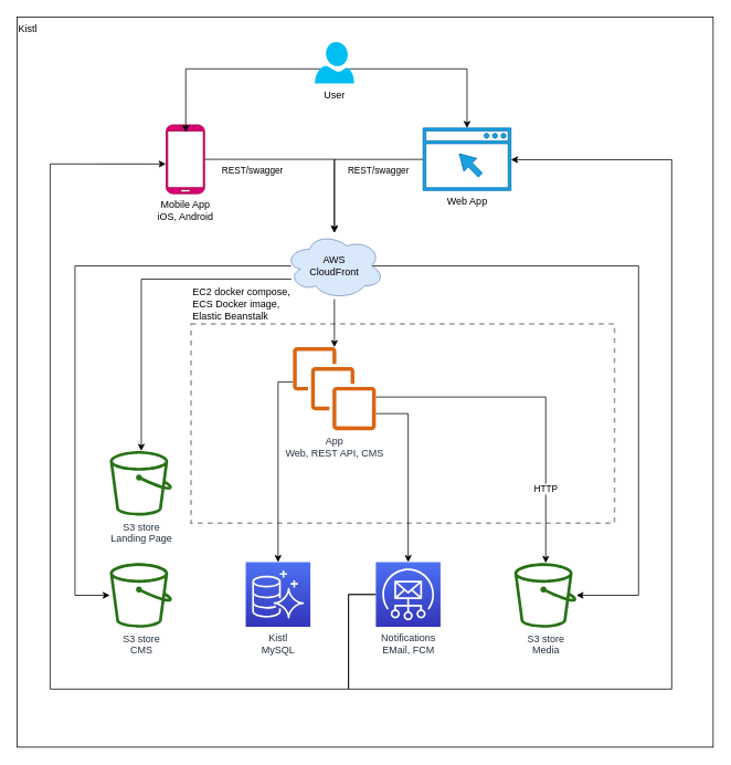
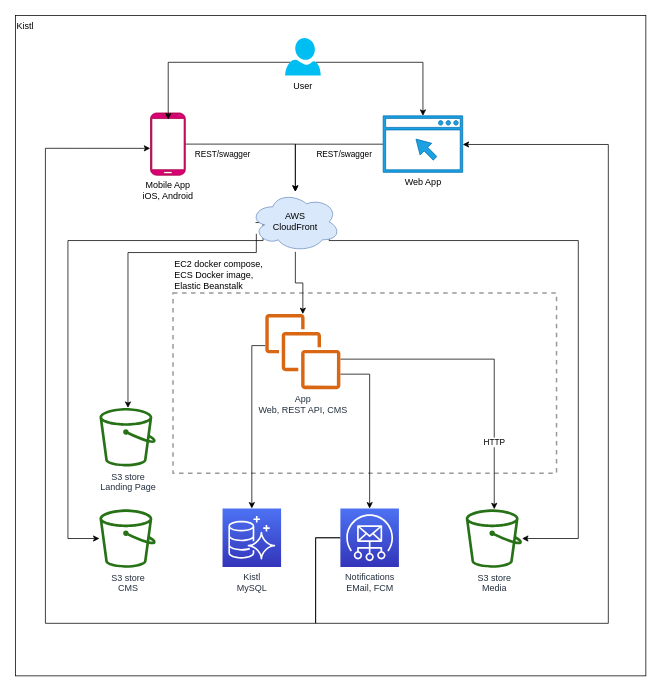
  <mxCell id="0" />
  <mxCell id="1" parent="0" />
  <mxCell id="2" value="&lt;font color=&quot;#000000&quot;&gt;Kistl&lt;/font&gt;" style="rounded=0;whiteSpace=wrap;html=1;strokeWidth=1;fontColor=#808080;align=left;labelPosition=center;verticalLabelPosition=middle;verticalAlign=top;horizontal=1;" parent="1" vertex="1"><mxGeometry x="20" y="20" width="840" height="880" as="geometry" /></mxCell>
  <mxCell id="3" value="EC2 docker compose,&lt;br&gt;ECS Docker image,&lt;br&gt;Elastic Beanstalk" style="rounded=0;whiteSpace=wrap;html=1;dashed=1;align=left;labelPosition=center;verticalLabelPosition=top;verticalAlign=bottom;strokeWidth=2;strokeColor=#999999;" parent="1" vertex="1"><mxGeometry x="230" y="390" width="511" height="240" as="geometry" /></mxCell>
  <mxCell id="4" style="edgeStyle=orthogonalEdgeStyle;rounded=0;orthogonalLoop=1;jettySize=auto;html=1;" parent="1" source="6" target="26" edge="1"><mxGeometry relative="1" as="geometry"><Array as="points" /><mxPoint x="380" y="290" as="targetPoint" /></mxGeometry></mxCell>
  <mxCell id="5" value="REST/swagger" style="edgeLabel;html=1;align=center;verticalAlign=top;resizable=0;points=[];" parent="4" vertex="1" connectable="0"><mxGeometry x="-0.536" y="-4" relative="1" as="geometry"><mxPoint y="-3.99" as="offset" /></mxGeometry></mxCell>
  <mxCell id="6" value="&lt;font color=&quot;#000000&quot;&gt;Mobile App&lt;br&gt;iOS, Android&lt;br&gt;&lt;/font&gt;" style="verticalLabelPosition=bottom;verticalAlign=top;html=1;shadow=0;dashed=0;strokeWidth=1;shape=mxgraph.android.phone2;strokeColor=#A50040;fillColor=#d80073;fontColor=#ffffff;" parent="1" vertex="1"><mxGeometry x="200" y="150.005" width="46.41" height="83" as="geometry" /></mxCell>
  <mxCell id="7" style="edgeStyle=orthogonalEdgeStyle;rounded=0;orthogonalLoop=1;jettySize=auto;html=1;" parent="1" source="11" target="12" edge="1"><mxGeometry relative="1" as="geometry"><Array as="points"><mxPoint x="335" y="460" /></Array></mxGeometry></mxCell>
  <mxCell id="8" style="edgeStyle=orthogonalEdgeStyle;rounded=0;orthogonalLoop=1;jettySize=auto;html=1;" parent="1" source="11" target="16" edge="1"><mxGeometry relative="1" as="geometry"><Array as="points"><mxPoint x="658" y="478" /></Array></mxGeometry></mxCell>
  <mxCell id="9" value="HTTP" style="edgeLabel;html=1;align=center;verticalAlign=middle;resizable=0;points=[];" parent="8" vertex="1" connectable="0"><mxGeometry x="0.212" y="-4" relative="1" as="geometry"><mxPoint x="3.5" y="70.07" as="offset" /></mxGeometry></mxCell>
  <mxCell id="10" value="" style="edgeStyle=orthogonalEdgeStyle;rounded=0;orthogonalLoop=1;jettySize=auto;html=1;" parent="1" source="11" target="15" edge="1"><mxGeometry x="0.276" relative="1" as="geometry"><Array as="points"><mxPoint x="492" y="498" /></Array><mxPoint as="offset" /></mxGeometry></mxCell>
  <mxCell id="11" value="App&lt;br&gt;Web, REST API, CMS" style="outlineConnect=0;fontColor=#232F3E;gradientColor=none;fillColor=#D86613;strokeColor=none;dashed=0;verticalLabelPosition=bottom;verticalAlign=top;align=center;html=1;fontSize=12;fontStyle=0;aspect=fixed;pointerEvents=1;shape=mxgraph.aws4.instances;" parent="1" vertex="1"><mxGeometry x="353" y="418" width="100" height="100" as="geometry" /></mxCell>
  <mxCell id="12" value="Kistl&lt;br&gt;MySQL" style="outlineConnect=0;fontColor=#232F3E;gradientColor=#4D72F3;gradientDirection=north;fillColor=#3334B9;strokeColor=#ffffff;dashed=0;verticalLabelPosition=bottom;verticalAlign=top;align=center;html=1;fontSize=12;fontStyle=0;aspect=fixed;shape=mxgraph.aws4.resourceIcon;resIcon=mxgraph.aws4.aurora;" parent="1" vertex="1"><mxGeometry x="296" y="677" width="78" height="78" as="geometry" /></mxCell>
  <mxCell id="13" style="edgeStyle=orthogonalEdgeStyle;rounded=0;orthogonalLoop=1;jettySize=auto;html=1;" parent="1" source="15" target="22" edge="1"><mxGeometry relative="1" as="geometry"><Array as="points"><mxPoint x="420" y="716" /><mxPoint x="420" y="830" /><mxPoint x="810" y="830" /><mxPoint x="810" y="192" /></Array></mxGeometry></mxCell>
  <mxCell id="14" style="edgeStyle=orthogonalEdgeStyle;rounded=0;orthogonalLoop=1;jettySize=auto;html=1;entryX=-0.008;entryY=0.568;entryDx=0;entryDy=0;entryPerimeter=0;" parent="1" source="15" target="6" edge="1"><mxGeometry relative="1" as="geometry"><Array as="points"><mxPoint x="420" y="716" /><mxPoint x="420" y="830" /><mxPoint x="60" y="830" /><mxPoint x="60" y="197" /></Array></mxGeometry></mxCell>
  <mxCell id="15" value="Notifications&lt;br&gt;EMail, FCM" style="outlineConnect=0;fontColor=#232F3E;gradientColor=#4D72F3;gradientDirection=north;fillColor=#3334B9;strokeColor=#ffffff;dashed=0;verticalLabelPosition=bottom;verticalAlign=top;align=center;html=1;fontSize=12;fontStyle=0;aspect=fixed;shape=mxgraph.aws4.resourceIcon;resIcon=mxgraph.aws4.simple_email_service;" parent="1" vertex="1"><mxGeometry x="453" y="677" width="78" height="78" as="geometry" /></mxCell>
  <mxCell id="16" value="S3 store&lt;br&gt;Media" style="outlineConnect=0;fontColor=#232F3E;gradientColor=none;fillColor=#277116;strokeColor=none;dashed=0;verticalLabelPosition=bottom;verticalAlign=top;align=center;html=1;fontSize=12;fontStyle=0;aspect=fixed;pointerEvents=1;shape=mxgraph.aws4.bucket;" parent="1" vertex="1"><mxGeometry x="620" y="678" width="75" height="78" as="geometry" /></mxCell>
  <mxCell id="17" style="edgeStyle=orthogonalEdgeStyle;rounded=0;orthogonalLoop=1;jettySize=auto;html=1;exitX=0.87;exitY=0.65;exitDx=0;exitDy=0;exitPerimeter=0;" parent="1" source="19" target="22" edge="1"><mxGeometry relative="1" as="geometry"><mxPoint x="540" y="80" as="sourcePoint" /></mxGeometry></mxCell>
  <mxCell id="18" style="edgeStyle=orthogonalEdgeStyle;rounded=0;orthogonalLoop=1;jettySize=auto;html=1;exitX=0.14;exitY=0.65;exitDx=0;exitDy=0;exitPerimeter=0;entryX=0.509;entryY=0.105;entryDx=0;entryDy=0;entryPerimeter=0;" parent="1" source="19" target="6" edge="1"><mxGeometry relative="1" as="geometry"><mxPoint x="354" y="75" as="sourcePoint" /><mxPoint x="225" y="100" as="targetPoint" /></mxGeometry></mxCell>
  <mxCell id="19" value="User" style="verticalLabelPosition=bottom;html=1;verticalAlign=top;align=center;strokeColor=none;fillColor=#00BEF2;shape=mxgraph.azure.user;" parent="1" vertex="1"><mxGeometry x="379.25" y="50" width="47.5" height="50" as="geometry" /></mxCell>
  <mxCell id="20" style="edgeStyle=orthogonalEdgeStyle;rounded=0;orthogonalLoop=1;jettySize=auto;html=1;" parent="1" source="22" target="26" edge="1"><mxGeometry relative="1" as="geometry"><Array as="points" /></mxGeometry></mxCell>
  <mxCell id="21" value="REST/swagger" style="edgeLabel;html=1;align=center;verticalAlign=top;resizable=0;points=[];" parent="20" vertex="1" connectable="0"><mxGeometry x="-0.748" relative="1" as="geometry"><mxPoint x="-30" as="offset" /></mxGeometry></mxCell>
  <mxCell id="22" value="&lt;font color=&quot;#000000&quot;&gt;Web App&lt;/font&gt;" style="pointerEvents=1;shadow=0;dashed=0;html=1;strokeColor=#006EAF;fillColor=#1ba1e2;aspect=fixed;labelPosition=center;verticalLabelPosition=bottom;verticalAlign=top;align=center;outlineConnect=0;shape=mxgraph.vvd.web_browser;fontColor=#ffffff;" parent="1" vertex="1"><mxGeometry x="510" y="153.88" width="105.99" height="75.25" as="geometry" /></mxCell>
  <mxCell id="23" style="edgeStyle=orthogonalEdgeStyle;rounded=0;orthogonalLoop=1;jettySize=auto;html=1;" parent="1" source="26" target="11" edge="1"><mxGeometry relative="1" as="geometry" /></mxCell>
  <mxCell id="24" style="edgeStyle=orthogonalEdgeStyle;rounded=0;orthogonalLoop=1;jettySize=auto;html=1;exitX=0.875;exitY=0.5;exitDx=0;exitDy=0;exitPerimeter=0;" parent="1" source="26" target="16" edge="1"><mxGeometry relative="1" as="geometry"><Array as="points"><mxPoint x="770" y="320" /><mxPoint x="770" y="717" /></Array></mxGeometry></mxCell>
  <mxCell id="25" style="edgeStyle=orthogonalEdgeStyle;rounded=0;orthogonalLoop=1;jettySize=auto;html=1;exitX=0.058;exitY=0.513;exitDx=0;exitDy=0;exitPerimeter=0;" parent="1" source="26" target="27" edge="1"><mxGeometry relative="1" as="geometry"><Array as="points"><mxPoint x="350" y="320" /><mxPoint x="90" y="320" /><mxPoint x="90" y="717" /></Array></mxGeometry></mxCell>
- <mxCell id="26" value="AWS&lt;br&gt;CloudFront" style="ellipse;shape=cloud;whiteSpace=wrap;html=1;fillColor=#dae8fc;strokeColor=#6c8ebf;" parent="1" vertex="1"><mxGeometry x="343" y="280" width="120" height="80" as="geometry" /></mxCell>
+ <mxCell id="26" value="AWS&lt;br&gt;CloudFront" style="ellipse;shape=cloud;whiteSpace=wrap;html=1;fillColor=#dae8fc;strokeColor=#6c8ebf;" parent="1" vertex="1"><mxGeometry x="333" y="255" width="120" height="80" as="geometry" /></mxCell>
  <mxCell id="27" value="S3 store&lt;br&gt;CMS" style="outlineConnect=0;fontColor=#232F3E;gradientColor=none;fillColor=#277116;strokeColor=none;dashed=0;verticalLabelPosition=bottom;verticalAlign=top;align=center;html=1;fontSize=12;fontStyle=0;aspect=fixed;pointerEvents=1;shape=mxgraph.aws4.bucket;" parent="1" vertex="1"><mxGeometry x="132" y="678" width="75" height="78" as="geometry" /></mxCell>
  <mxCell id="28" value="S3 store&lt;br&gt;Landing Page" style="outlineConnect=0;fontColor=#232F3E;gradientColor=none;fillColor=#277116;strokeColor=none;dashed=0;verticalLabelPosition=bottom;verticalAlign=top;align=center;html=1;fontSize=12;fontStyle=0;aspect=fixed;pointerEvents=1;shape=mxgraph.aws4.bucket;" vertex="1" parent="1"><mxGeometry x="132" y="543" width="75" height="78" as="geometry" /></mxCell>
  <mxCell id="29" style="edgeStyle=orthogonalEdgeStyle;rounded=0;orthogonalLoop=1;jettySize=auto;html=1;exitX=0.067;exitY=0.7;exitDx=0;exitDy=0;exitPerimeter=0;" edge="1" parent="1" source="26" target="28"><mxGeometry relative="1" as="geometry"><Array as="points"><mxPoint x="170" y="336" /></Array><mxPoint x="353" y="330" as="sourcePoint" /><mxPoint x="142.007" y="727" as="targetPoint" /></mxGeometry></mxCell>
